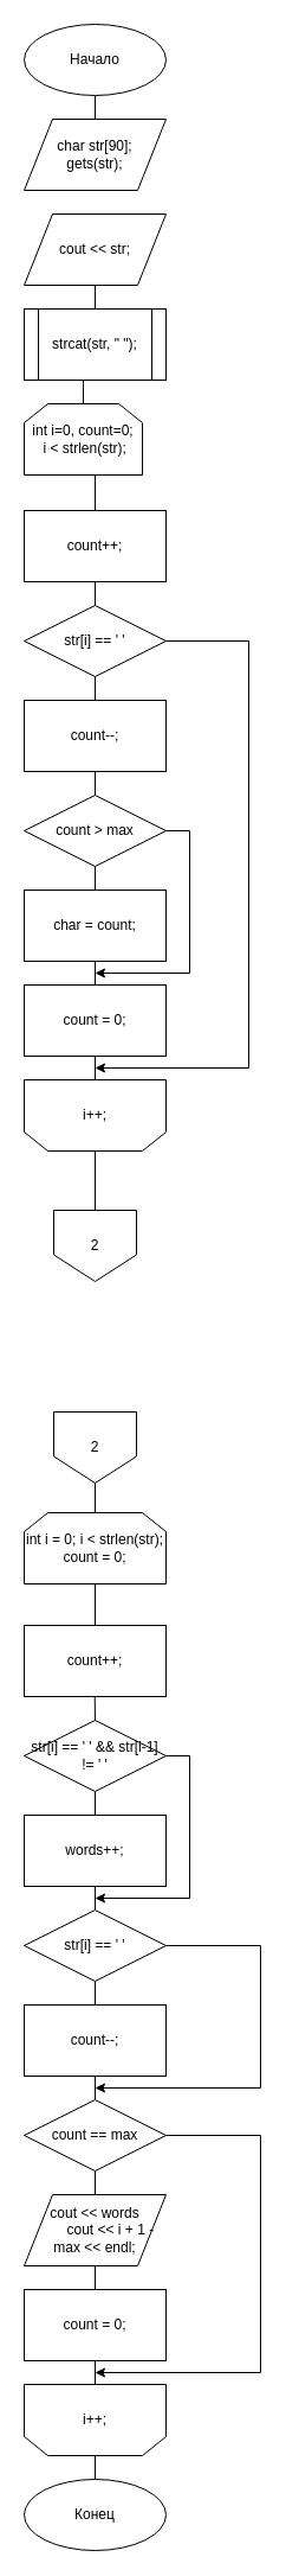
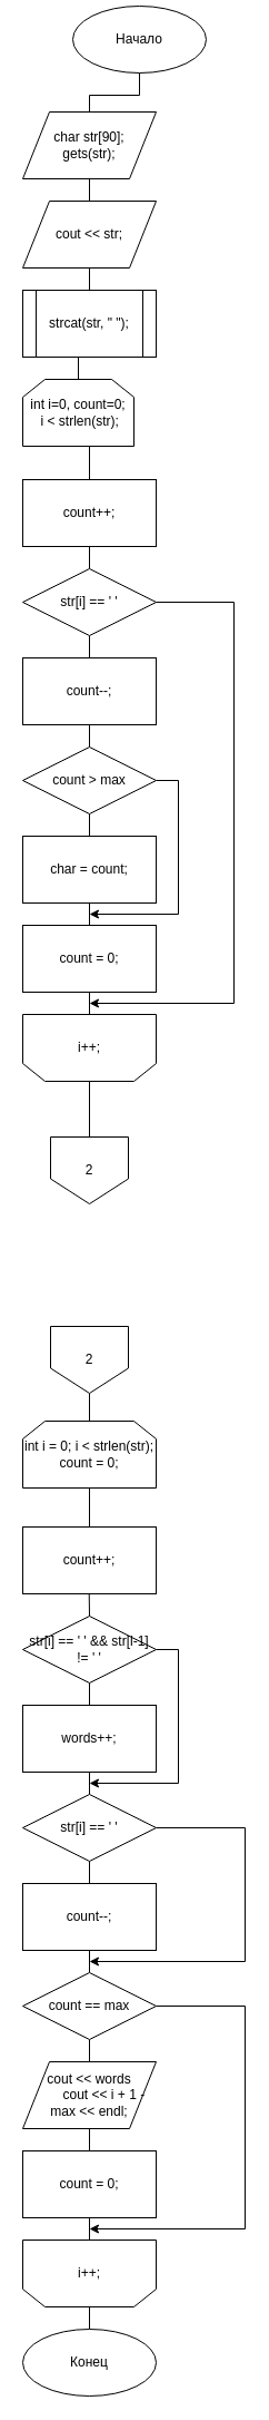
  <mxCell id="0" />
  <mxCell id="1" parent="0" />
  <mxCell id="2" style="edgeStyle=orthogonalEdgeStyle;orthogonalLoop=1;jettySize=auto;html=1;exitX=0.5;exitY=1;exitDx=0;exitDy=0;entryX=0.5;entryY=0;entryDx=0;entryDy=0;strokeColor=#000000;rounded=0;endArrow=none;endFill=0;" parent="1" source="3" target="5" edge="1"><mxGeometry relative="1" as="geometry" /></mxCell>
- <mxCell id="3" value="Начало" style="ellipse;whiteSpace=wrap;html=1;" parent="1" vertex="1"><mxGeometry x="20" y="20" width="120" height="60" as="geometry" /></mxCell>
+ <mxCell id="3" value="Начало" style="ellipse;whiteSpace=wrap;html=1;" parent="1" vertex="1"><mxGeometry x="65" y="5" width="120" height="60" as="geometry" /></mxCell>
+ <mxCell id="4" style="edgeStyle=orthogonalEdgeStyle;rounded=0;orthogonalLoop=1;jettySize=auto;html=1;exitX=0.5;exitY=1;exitDx=0;exitDy=0;entryX=0.5;entryY=0;entryDx=0;entryDy=0;endArrow=none;endFill=0;" parent="1" source="5" target="7" edge="1"><mxGeometry relative="1" as="geometry" /></mxCell>
  <mxCell id="5" value="char str[90];&lt;br&gt;gets(str);" style="shape=parallelogram;perimeter=parallelogramPerimeter;whiteSpace=wrap;html=1;" parent="1" vertex="1"><mxGeometry x="20" y="100" width="120" height="60" as="geometry" /></mxCell>
  <mxCell id="6" style="edgeStyle=orthogonalEdgeStyle;rounded=0;orthogonalLoop=1;jettySize=auto;html=1;exitX=0.5;exitY=1;exitDx=0;exitDy=0;entryX=0.5;entryY=0;entryDx=0;entryDy=0;endArrow=none;endFill=0;" parent="1" source="7" target="9" edge="1"><mxGeometry relative="1" as="geometry" /></mxCell>
  <mxCell id="7" value="cout &amp;lt;&amp;lt; str;" style="shape=parallelogram;perimeter=parallelogramPerimeter;whiteSpace=wrap;html=1;" parent="1" vertex="1"><mxGeometry x="20" y="180" width="120" height="60" as="geometry" /></mxCell>
  <mxCell id="8" style="edgeStyle=orthogonalEdgeStyle;rounded=0;orthogonalLoop=1;jettySize=auto;html=1;exitX=0.5;exitY=1;exitDx=0;exitDy=0;entryX=0.5;entryY=0;entryDx=0;entryDy=0;endArrow=none;endFill=0;" parent="1" source="9" target="11" edge="1"><mxGeometry relative="1" as="geometry" /></mxCell>
  <mxCell id="9" value="strcat(str, &quot; &quot;);" style="shape=process;whiteSpace=wrap;html=1;backgroundOutline=1;" parent="1" vertex="1"><mxGeometry x="20" y="260" width="120" height="60" as="geometry" /></mxCell>
  <mxCell id="10" style="edgeStyle=orthogonalEdgeStyle;rounded=0;orthogonalLoop=1;jettySize=auto;html=1;exitX=0.5;exitY=1;exitDx=0;exitDy=0;entryX=0.5;entryY=0;entryDx=0;entryDy=0;endArrow=none;endFill=0;" parent="1" source="11" target="15" edge="1"><mxGeometry relative="1" as="geometry" /></mxCell>
  <mxCell id="11" value="int i=0, count=0;&lt;br&gt;&amp;nbsp;i &amp;lt; strlen(str);" style="shape=loopLimit;whiteSpace=wrap;html=1;" parent="1" vertex="1"><mxGeometry x="20" y="340" width="100" height="60" as="geometry" /></mxCell>
  <mxCell id="12" style="edgeStyle=orthogonalEdgeStyle;rounded=0;orthogonalLoop=1;jettySize=auto;html=1;exitX=0.5;exitY=0;exitDx=0;exitDy=0;entryX=0.5;entryY=0;entryDx=0;entryDy=0;endArrow=none;endFill=0;" edge="1" parent="1" source="13" target="54"><mxGeometry relative="1" as="geometry" /></mxCell>
  <mxCell id="13" value="i++;" style="shape=loopLimit;whiteSpace=wrap;html=1;direction=west;" parent="1" vertex="1"><mxGeometry x="20" y="910" width="120" height="60" as="geometry" /></mxCell>
  <mxCell id="14" style="edgeStyle=orthogonalEdgeStyle;rounded=0;orthogonalLoop=1;jettySize=auto;html=1;exitX=0.5;exitY=1;exitDx=0;exitDy=0;entryX=0.5;entryY=0;entryDx=0;entryDy=0;endArrow=none;endFill=0;" parent="1" source="15" target="18" edge="1"><mxGeometry relative="1" as="geometry" /></mxCell>
  <mxCell id="15" value="count++;" style="rounded=0;whiteSpace=wrap;html=1;" parent="1" vertex="1"><mxGeometry x="20" y="430" width="120" height="60" as="geometry" /></mxCell>
  <mxCell id="16" style="edgeStyle=orthogonalEdgeStyle;rounded=0;orthogonalLoop=1;jettySize=auto;html=1;exitX=0.5;exitY=1;exitDx=0;exitDy=0;entryX=0.5;entryY=0;entryDx=0;entryDy=0;endArrow=none;endFill=0;" parent="1" source="18" target="20" edge="1"><mxGeometry relative="1" as="geometry" /></mxCell>
  <mxCell id="17" style="edgeStyle=orthogonalEdgeStyle;rounded=0;orthogonalLoop=1;jettySize=auto;html=1;exitX=1;exitY=0.5;exitDx=0;exitDy=0;endArrow=classic;endFill=1;" parent="1" source="18" edge="1"><mxGeometry relative="1" as="geometry"><mxPoint x="80" y="900" as="targetPoint" /><Array as="points"><mxPoint x="210" y="540" /><mxPoint x="210" y="900" /></Array></mxGeometry></mxCell>
  <mxCell id="18" value="str[i] == ' '" style="rhombus;whiteSpace=wrap;html=1;" parent="1" vertex="1"><mxGeometry x="20" y="510" width="120" height="60" as="geometry" /></mxCell>
  <mxCell id="19" style="edgeStyle=orthogonalEdgeStyle;rounded=0;orthogonalLoop=1;jettySize=auto;html=1;exitX=0.5;exitY=1;exitDx=0;exitDy=0;entryX=0.5;entryY=0;entryDx=0;entryDy=0;endArrow=none;endFill=0;" parent="1" source="20" target="23" edge="1"><mxGeometry relative="1" as="geometry" /></mxCell>
  <mxCell id="20" value="count--;" style="rounded=0;whiteSpace=wrap;html=1;" parent="1" vertex="1"><mxGeometry x="20" y="590" width="120" height="60" as="geometry" /></mxCell>
  <mxCell id="21" style="edgeStyle=orthogonalEdgeStyle;rounded=0;orthogonalLoop=1;jettySize=auto;html=1;exitX=0.5;exitY=1;exitDx=0;exitDy=0;entryX=0.5;entryY=0;entryDx=0;entryDy=0;endArrow=none;endFill=0;" parent="1" source="23" target="25" edge="1"><mxGeometry relative="1" as="geometry" /></mxCell>
  <mxCell id="22" style="edgeStyle=orthogonalEdgeStyle;rounded=0;orthogonalLoop=1;jettySize=auto;html=1;exitX=1;exitY=0.5;exitDx=0;exitDy=0;endArrow=classic;endFill=1;" parent="1" source="23" edge="1"><mxGeometry relative="1" as="geometry"><mxPoint x="80" y="820" as="targetPoint" /><Array as="points"><mxPoint x="160" y="700" /><mxPoint x="160" y="820" /><mxPoint x="80" y="820" /></Array></mxGeometry></mxCell>
  <mxCell id="23" value="count &amp;gt; max" style="rhombus;whiteSpace=wrap;html=1;" parent="1" vertex="1"><mxGeometry x="20" y="670" width="120" height="60" as="geometry" /></mxCell>
  <mxCell id="24" style="edgeStyle=orthogonalEdgeStyle;rounded=0;orthogonalLoop=1;jettySize=auto;html=1;exitX=0.5;exitY=1;exitDx=0;exitDy=0;endArrow=none;endFill=0;" parent="1" source="25" edge="1"><mxGeometry relative="1" as="geometry"><mxPoint x="80" y="830" as="targetPoint" /></mxGeometry></mxCell>
  <mxCell id="25" value="char = count;" style="rounded=0;whiteSpace=wrap;html=1;" parent="1" vertex="1"><mxGeometry x="20" y="750" width="120" height="60" as="geometry" /></mxCell>
  <mxCell id="26" style="edgeStyle=orthogonalEdgeStyle;rounded=0;orthogonalLoop=1;jettySize=auto;html=1;exitX=0.5;exitY=1;exitDx=0;exitDy=0;entryX=0.5;entryY=1;entryDx=0;entryDy=0;endArrow=none;endFill=0;" parent="1" source="27" target="13" edge="1"><mxGeometry relative="1" as="geometry" /></mxCell>
  <mxCell id="27" value="count = 0;" style="rounded=0;whiteSpace=wrap;html=1;" parent="1" vertex="1"><mxGeometry x="20" y="830" width="120" height="60" as="geometry" /></mxCell>
  <mxCell id="28" style="edgeStyle=orthogonalEdgeStyle;rounded=0;orthogonalLoop=1;jettySize=auto;html=1;exitX=0.5;exitY=1;exitDx=0;exitDy=0;entryX=0.5;entryY=0;entryDx=0;entryDy=0;endArrow=none;endFill=0;" parent="1" source="29" target="32" edge="1"><mxGeometry relative="1" as="geometry" /></mxCell>
  <mxCell id="29" value="int i = 0; i &amp;lt; strlen(str);&lt;br&gt;count = 0;" style="shape=loopLimit;whiteSpace=wrap;html=1;" parent="1" vertex="1"><mxGeometry x="20" y="1275" width="120" height="60" as="geometry" /></mxCell>
  <mxCell id="30" style="edgeStyle=orthogonalEdgeStyle;rounded=0;orthogonalLoop=1;jettySize=auto;html=1;exitX=0.5;exitY=0;exitDx=0;exitDy=0;entryX=0.5;entryY=0;entryDx=0;entryDy=0;endArrow=none;endFill=0;" parent="1" source="31" target="50" edge="1"><mxGeometry relative="1" as="geometry" /></mxCell>
  <mxCell id="31" value="i++;" style="shape=loopLimit;whiteSpace=wrap;html=1;direction=west;" parent="1" vertex="1"><mxGeometry x="20" y="2010" width="120" height="60" as="geometry" /></mxCell>
  <mxCell id="32" value="count++;" style="rounded=0;whiteSpace=wrap;html=1;" parent="1" vertex="1"><mxGeometry x="20" y="1370" width="120" height="60" as="geometry" /></mxCell>
  <mxCell id="33" style="edgeStyle=orthogonalEdgeStyle;rounded=0;orthogonalLoop=1;jettySize=auto;html=1;exitX=0.5;exitY=1;exitDx=0;exitDy=0;entryX=0.5;entryY=0;entryDx=0;entryDy=0;endArrow=none;endFill=0;" parent="1" source="35" target="37" edge="1"><mxGeometry relative="1" as="geometry" /></mxCell>
  <mxCell id="34" style="edgeStyle=orthogonalEdgeStyle;rounded=0;orthogonalLoop=1;jettySize=auto;html=1;exitX=1;exitY=0.5;exitDx=0;exitDy=0;endArrow=classic;endFill=1;" parent="1" source="35" edge="1"><mxGeometry relative="1" as="geometry"><mxPoint x="80" y="1600" as="targetPoint" /><Array as="points"><mxPoint x="160" y="1480" /><mxPoint x="160" y="1600" /></Array></mxGeometry></mxCell>
  <mxCell id="35" value="str[i] == ' ' &amp;amp;&amp;amp; str[i-1] != ' '" style="rhombus;whiteSpace=wrap;html=1;" parent="1" vertex="1"><mxGeometry x="20" y="1450" width="120" height="60" as="geometry" /></mxCell>
  <mxCell id="36" style="edgeStyle=orthogonalEdgeStyle;rounded=0;orthogonalLoop=1;jettySize=auto;html=1;exitX=0.5;exitY=1;exitDx=0;exitDy=0;entryX=0.5;entryY=0;entryDx=0;entryDy=0;endArrow=none;endFill=0;" parent="1" source="37" target="40" edge="1"><mxGeometry relative="1" as="geometry" /></mxCell>
  <mxCell id="37" value="words++;" style="rounded=0;whiteSpace=wrap;html=1;" parent="1" vertex="1"><mxGeometry x="20" y="1530" width="120" height="60" as="geometry" /></mxCell>
  <mxCell id="38" style="edgeStyle=orthogonalEdgeStyle;rounded=0;orthogonalLoop=1;jettySize=auto;html=1;exitX=0.5;exitY=1;exitDx=0;exitDy=0;entryX=0.5;entryY=0;entryDx=0;entryDy=0;endArrow=none;endFill=0;" parent="1" source="40" target="42" edge="1"><mxGeometry relative="1" as="geometry" /></mxCell>
  <mxCell id="39" style="edgeStyle=orthogonalEdgeStyle;rounded=0;orthogonalLoop=1;jettySize=auto;html=1;exitX=1;exitY=0.5;exitDx=0;exitDy=0;endArrow=classic;endFill=1;" parent="1" source="40" edge="1"><mxGeometry relative="1" as="geometry"><mxPoint x="80" y="1760" as="targetPoint" /><Array as="points"><mxPoint x="220" y="1640" /><mxPoint x="220" y="1760" /></Array></mxGeometry></mxCell>
  <mxCell id="40" value="str[i] == ' '" style="rhombus;whiteSpace=wrap;html=1;" parent="1" vertex="1"><mxGeometry x="20" y="1610" width="120" height="60" as="geometry" /></mxCell>
  <mxCell id="41" style="edgeStyle=orthogonalEdgeStyle;rounded=0;orthogonalLoop=1;jettySize=auto;html=1;exitX=0.5;exitY=1;exitDx=0;exitDy=0;entryX=0.5;entryY=0;entryDx=0;entryDy=0;endArrow=none;endFill=0;" parent="1" source="42" target="45" edge="1"><mxGeometry relative="1" as="geometry" /></mxCell>
  <mxCell id="42" value="count--;" style="rounded=0;whiteSpace=wrap;html=1;" parent="1" vertex="1"><mxGeometry x="20" y="1690" width="120" height="60" as="geometry" /></mxCell>
  <mxCell id="43" style="edgeStyle=orthogonalEdgeStyle;rounded=0;orthogonalLoop=1;jettySize=auto;html=1;exitX=1;exitY=0.5;exitDx=0;exitDy=0;endArrow=classic;endFill=1;" parent="1" source="45" edge="1"><mxGeometry relative="1" as="geometry"><mxPoint x="80" y="2000" as="targetPoint" /><Array as="points"><mxPoint x="220" y="1800" /><mxPoint x="220" y="2000" /></Array></mxGeometry></mxCell>
  <mxCell id="44" style="edgeStyle=orthogonalEdgeStyle;rounded=0;orthogonalLoop=1;jettySize=auto;html=1;exitX=0.5;exitY=1;exitDx=0;exitDy=0;entryX=0.5;entryY=0;entryDx=0;entryDy=0;endArrow=none;endFill=0;" parent="1" source="45" target="47" edge="1"><mxGeometry relative="1" as="geometry" /></mxCell>
  <mxCell id="45" value="count == max" style="rhombus;whiteSpace=wrap;html=1;" parent="1" vertex="1"><mxGeometry x="20" y="1770" width="120" height="60" as="geometry" /></mxCell>
  <mxCell id="46" style="edgeStyle=orthogonalEdgeStyle;rounded=0;orthogonalLoop=1;jettySize=auto;html=1;exitX=0.5;exitY=1;exitDx=0;exitDy=0;entryX=0.5;entryY=0;entryDx=0;entryDy=0;endArrow=none;endFill=0;" parent="1" source="47" target="49" edge="1"><mxGeometry relative="1" as="geometry" /></mxCell>
  <mxCell id="47" value="&lt;div&gt;cout &amp;lt;&amp;lt; words&lt;/div&gt;&lt;div&gt;&lt;span style=&quot;white-space: pre&quot;&gt;&#09;&lt;/span&gt;&lt;span&gt;cout &amp;lt;&amp;lt; i + 1 - max &amp;lt;&amp;lt; endl;&lt;/span&gt;&lt;/div&gt;" style="shape=parallelogram;perimeter=parallelogramPerimeter;whiteSpace=wrap;html=1;" parent="1" vertex="1"><mxGeometry x="20" y="1850" width="120" height="60" as="geometry" /></mxCell>
  <mxCell id="48" style="edgeStyle=orthogonalEdgeStyle;rounded=0;orthogonalLoop=1;jettySize=auto;html=1;exitX=0.5;exitY=1;exitDx=0;exitDy=0;entryX=0.5;entryY=1;entryDx=0;entryDy=0;endArrow=none;endFill=0;" parent="1" source="49" target="31" edge="1"><mxGeometry relative="1" as="geometry" /></mxCell>
  <mxCell id="49" value="count = 0;" style="rounded=0;whiteSpace=wrap;html=1;" parent="1" vertex="1"><mxGeometry x="20" y="1930" width="120" height="60" as="geometry" /></mxCell>
  <mxCell id="50" value="Конец" style="ellipse;whiteSpace=wrap;html=1;" parent="1" vertex="1"><mxGeometry x="20" y="2090" width="120" height="60" as="geometry" /></mxCell>
  <mxCell id="51" style="edgeStyle=orthogonalEdgeStyle;rounded=0;orthogonalLoop=1;jettySize=auto;html=1;exitX=0.5;exitY=1;exitDx=0;exitDy=0;entryX=0.5;entryY=0;entryDx=0;entryDy=0;endArrow=none;endFill=0;" edge="1" parent="1" target="35"><mxGeometry relative="1" as="geometry"><mxPoint x="79.706" y="1429.882" as="sourcePoint" /></mxGeometry></mxCell>
  <mxCell id="52" style="edgeStyle=orthogonalEdgeStyle;rounded=0;orthogonalLoop=1;jettySize=auto;html=1;exitX=0.5;exitY=1;exitDx=0;exitDy=0;entryX=0.5;entryY=0;entryDx=0;entryDy=0;endArrow=none;endFill=0;" edge="1" parent="1" source="53" target="29"><mxGeometry relative="1" as="geometry" /></mxCell>
  <mxCell id="53" value="2" style="shape=offPageConnector;whiteSpace=wrap;html=1;" vertex="1" parent="1"><mxGeometry x="45" y="1190" width="70" height="60" as="geometry" /></mxCell>
  <mxCell id="54" value="2" style="shape=offPageConnector;whiteSpace=wrap;html=1;" vertex="1" parent="1"><mxGeometry x="45" y="1020" width="70" height="60" as="geometry" /></mxCell>
